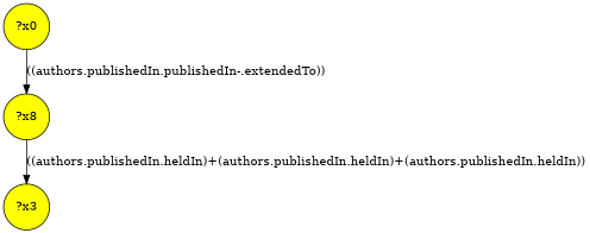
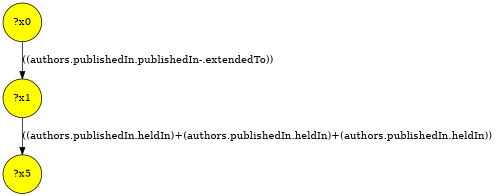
  digraph {
    node [fillcolor=yellow shape=circle style="filled,"]
-   n1 [label="?x3"]
-   n2 [label="?x8"]
+   n1 [label="?x5"]
+   n2 [label="?x1"]
    n3 [label="?x0"]
    n2 -> n1 [label="((authors.publishedIn.heldIn)+(authors.publishedIn.heldIn)+(authors.publishedIn.heldIn))"]
    n3 -> n2 [label="((authors.publishedIn.publishedIn-.extendedTo))"]
  }
